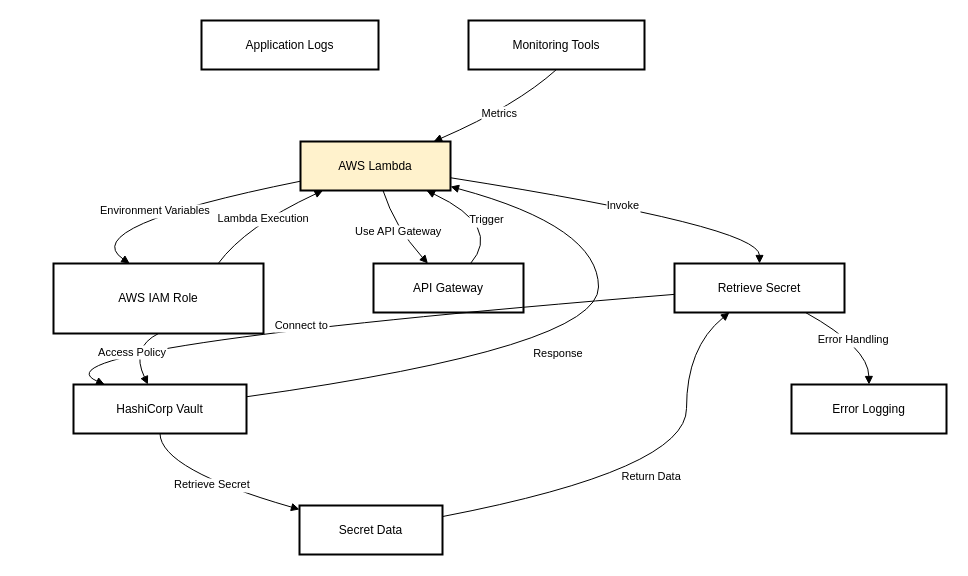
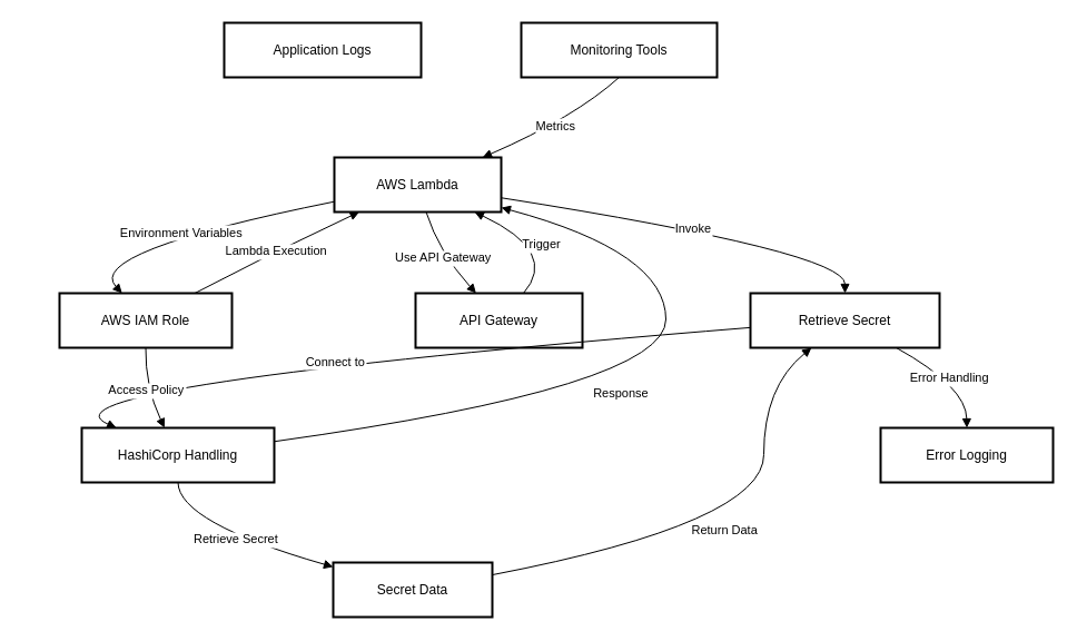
  <mxCell id="0" />
  <mxCell id="1" parent="0" />
- <mxCell id="2" value="AWS Lambda" style="whiteSpace=wrap;strokeWidth=2;fillColor=#fff2cc;" vertex="1" parent="1"><mxGeometry x="300" y="141" width="150" height="49" as="geometry" /></mxCell>
+ <mxCell id="2" value="AWS Lambda" style="whiteSpace=wrap;strokeWidth=2;" vertex="1" parent="1"><mxGeometry x="300" y="141" width="150" height="49" as="geometry" /></mxCell>
  <mxCell id="3" value="Retrieve Secret" style="whiteSpace=wrap;strokeWidth=2;" vertex="1" parent="1"><mxGeometry x="674" y="263" width="170" height="49" as="geometry" /></mxCell>
  <mxCell id="4" value="API Gateway" style="whiteSpace=wrap;strokeWidth=2;" vertex="1" parent="1"><mxGeometry x="373" y="263" width="150" height="49" as="geometry" /></mxCell>
- <mxCell id="5" value="HashiCorp Vault" style="whiteSpace=wrap;strokeWidth=2;" vertex="1" parent="1"><mxGeometry x="73" y="384" width="173" height="49" as="geometry" /></mxCell>
+ <mxCell id="5" value="HashiCorp Handling" style="whiteSpace=wrap;strokeWidth=2;" vertex="1" parent="1"><mxGeometry x="73" y="384" width="173" height="49" as="geometry" /></mxCell>
  <mxCell id="6" value="Secret Data" style="whiteSpace=wrap;strokeWidth=2;" vertex="1" parent="1"><mxGeometry x="299" y="505" width="143" height="49" as="geometry" /></mxCell>
- <mxCell id="7" value="AWS IAM Role" style="whiteSpace=wrap;strokeWidth=2;" vertex="1" parent="1"><mxGeometry x="53" y="263" width="210" height="70" as="geometry" /></mxCell>
+ <mxCell id="7" value="AWS IAM Role" style="whiteSpace=wrap;strokeWidth=2;" vertex="1" parent="1"><mxGeometry x="53" y="263" width="155" height="49" as="geometry" /></mxCell>
  <mxCell id="8" value="Application Logs" style="whiteSpace=wrap;strokeWidth=2;" vertex="1" parent="1"><mxGeometry x="201" y="20" width="177" height="49" as="geometry" /></mxCell>
  <mxCell id="9" value="Monitoring Tools" style="whiteSpace=wrap;strokeWidth=2;" vertex="1" parent="1"><mxGeometry x="468" y="20" width="176" height="49" as="geometry" /></mxCell>
  <mxCell id="10" value="Error Logging" style="whiteSpace=wrap;strokeWidth=2;" vertex="1" parent="1"><mxGeometry x="791" y="384" width="155" height="49" as="geometry" /></mxCell>
  <mxCell id="11" value="Invoke" style="curved=1;startArrow=none;endArrow=block;exitX=1;exitY=0.74;entryX=0.5;entryY=-0.01;" edge="1" parent="1" source="2" target="3"><mxGeometry relative="1" as="geometry"><Array as="points"><mxPoint x="759" y="226" /></Array></mxGeometry></mxCell>
  <mxCell id="12" value="Use API Gateway" style="curved=1;startArrow=none;endArrow=block;exitX=0.55;exitY=1;entryX=0.36;entryY=-0.01;" edge="1" parent="1" source="2" target="4"><mxGeometry relative="1" as="geometry"><Array as="points"><mxPoint x="394" y="226" /></Array></mxGeometry></mxCell>
  <mxCell id="13" value="Trigger" style="curved=1;startArrow=none;endArrow=block;exitX=0.65;exitY=-0.01;entryX=0.84;entryY=1;" edge="1" parent="1" source="4" target="2"><mxGeometry relative="1" as="geometry"><Array as="points"><mxPoint x="502" y="226" /></Array></mxGeometry></mxCell>
  <mxCell id="14" value="Connect to" style="curved=1;startArrow=none;endArrow=block;exitX=0;exitY=0.63;entryX=0.18;entryY=0;" edge="1" parent="1" source="3" target="5"><mxGeometry relative="1" as="geometry"><Array as="points"><mxPoint x="20" y="347" /></Array></mxGeometry></mxCell>
  <mxCell id="15" value="Retrieve Secret" style="curved=1;startArrow=none;endArrow=block;exitX=0.5;exitY=0.99;entryX=0;entryY=0.08;" edge="1" parent="1" source="5" target="6"><mxGeometry relative="1" as="geometry"><Array as="points"><mxPoint x="160" y="469" /></Array></mxGeometry></mxCell>
  <mxCell id="16" value="Return Data" style="curved=1;startArrow=none;endArrow=block;exitX=1.01;exitY=0.22;entryX=0.33;entryY=0.98;" edge="1" parent="1" source="6" target="3"><mxGeometry relative="1" as="geometry"><Array as="points"><mxPoint x="686" y="469" /><mxPoint x="686" y="347" /></Array></mxGeometry></mxCell>
  <mxCell id="17" value="Environment Variables" style="curved=1;startArrow=none;endArrow=block;exitX=0;exitY=0.81;entryX=0.36;entryY=-0.01;" edge="1" parent="1" source="2" target="7"><mxGeometry relative="1" as="geometry"><Array as="points"><mxPoint x="75" y="226" /></Array></mxGeometry></mxCell>
  <mxCell id="18" value="Access Policy" style="curved=1;startArrow=none;endArrow=block;exitX=0.5;exitY=0.98;entryX=0.43;entryY=0;" edge="1" parent="1" source="7" target="5"><mxGeometry relative="1" as="geometry"><Array as="points"><mxPoint x="130" y="347" /></Array></mxGeometry></mxCell>
  <mxCell id="19" value="Lambda Execution" style="curved=1;startArrow=none;endArrow=block;exitX=0.79;exitY=-0.01;entryX=0.15;entryY=1;" edge="1" parent="1" source="7" target="2"><mxGeometry relative="1" as="geometry"><Array as="points"><mxPoint x="245" y="226" /></Array></mxGeometry></mxCell>
  <mxCell id="20" value="Metrics" style="curved=1;startArrow=none;endArrow=block;exitX=0.5;exitY=0.99;entryX=0.88;entryY=0.01;" edge="1" parent="1" source="9" target="2"><mxGeometry relative="1" as="geometry"><Array as="points"><mxPoint x="516" y="105" /></Array></mxGeometry></mxCell>
  <mxCell id="21" value="Response" style="curved=1;startArrow=none;endArrow=block;exitX=1;exitY=0.25;entryX=1;entryY=0.92;" edge="1" parent="1" source="5" target="2"><mxGeometry relative="1" as="geometry"><Array as="points"><mxPoint x="598" y="347" /><mxPoint x="598" y="226" /></Array></mxGeometry></mxCell>
  <mxCell id="22" value="Error Handling" style="curved=1;startArrow=none;endArrow=block;exitX=0.76;exitY=0.98;entryX=0.5;entryY=0;" edge="1" parent="1" source="3" target="10"><mxGeometry relative="1" as="geometry"><Array as="points"><mxPoint x="868" y="347" /></Array></mxGeometry></mxCell>
